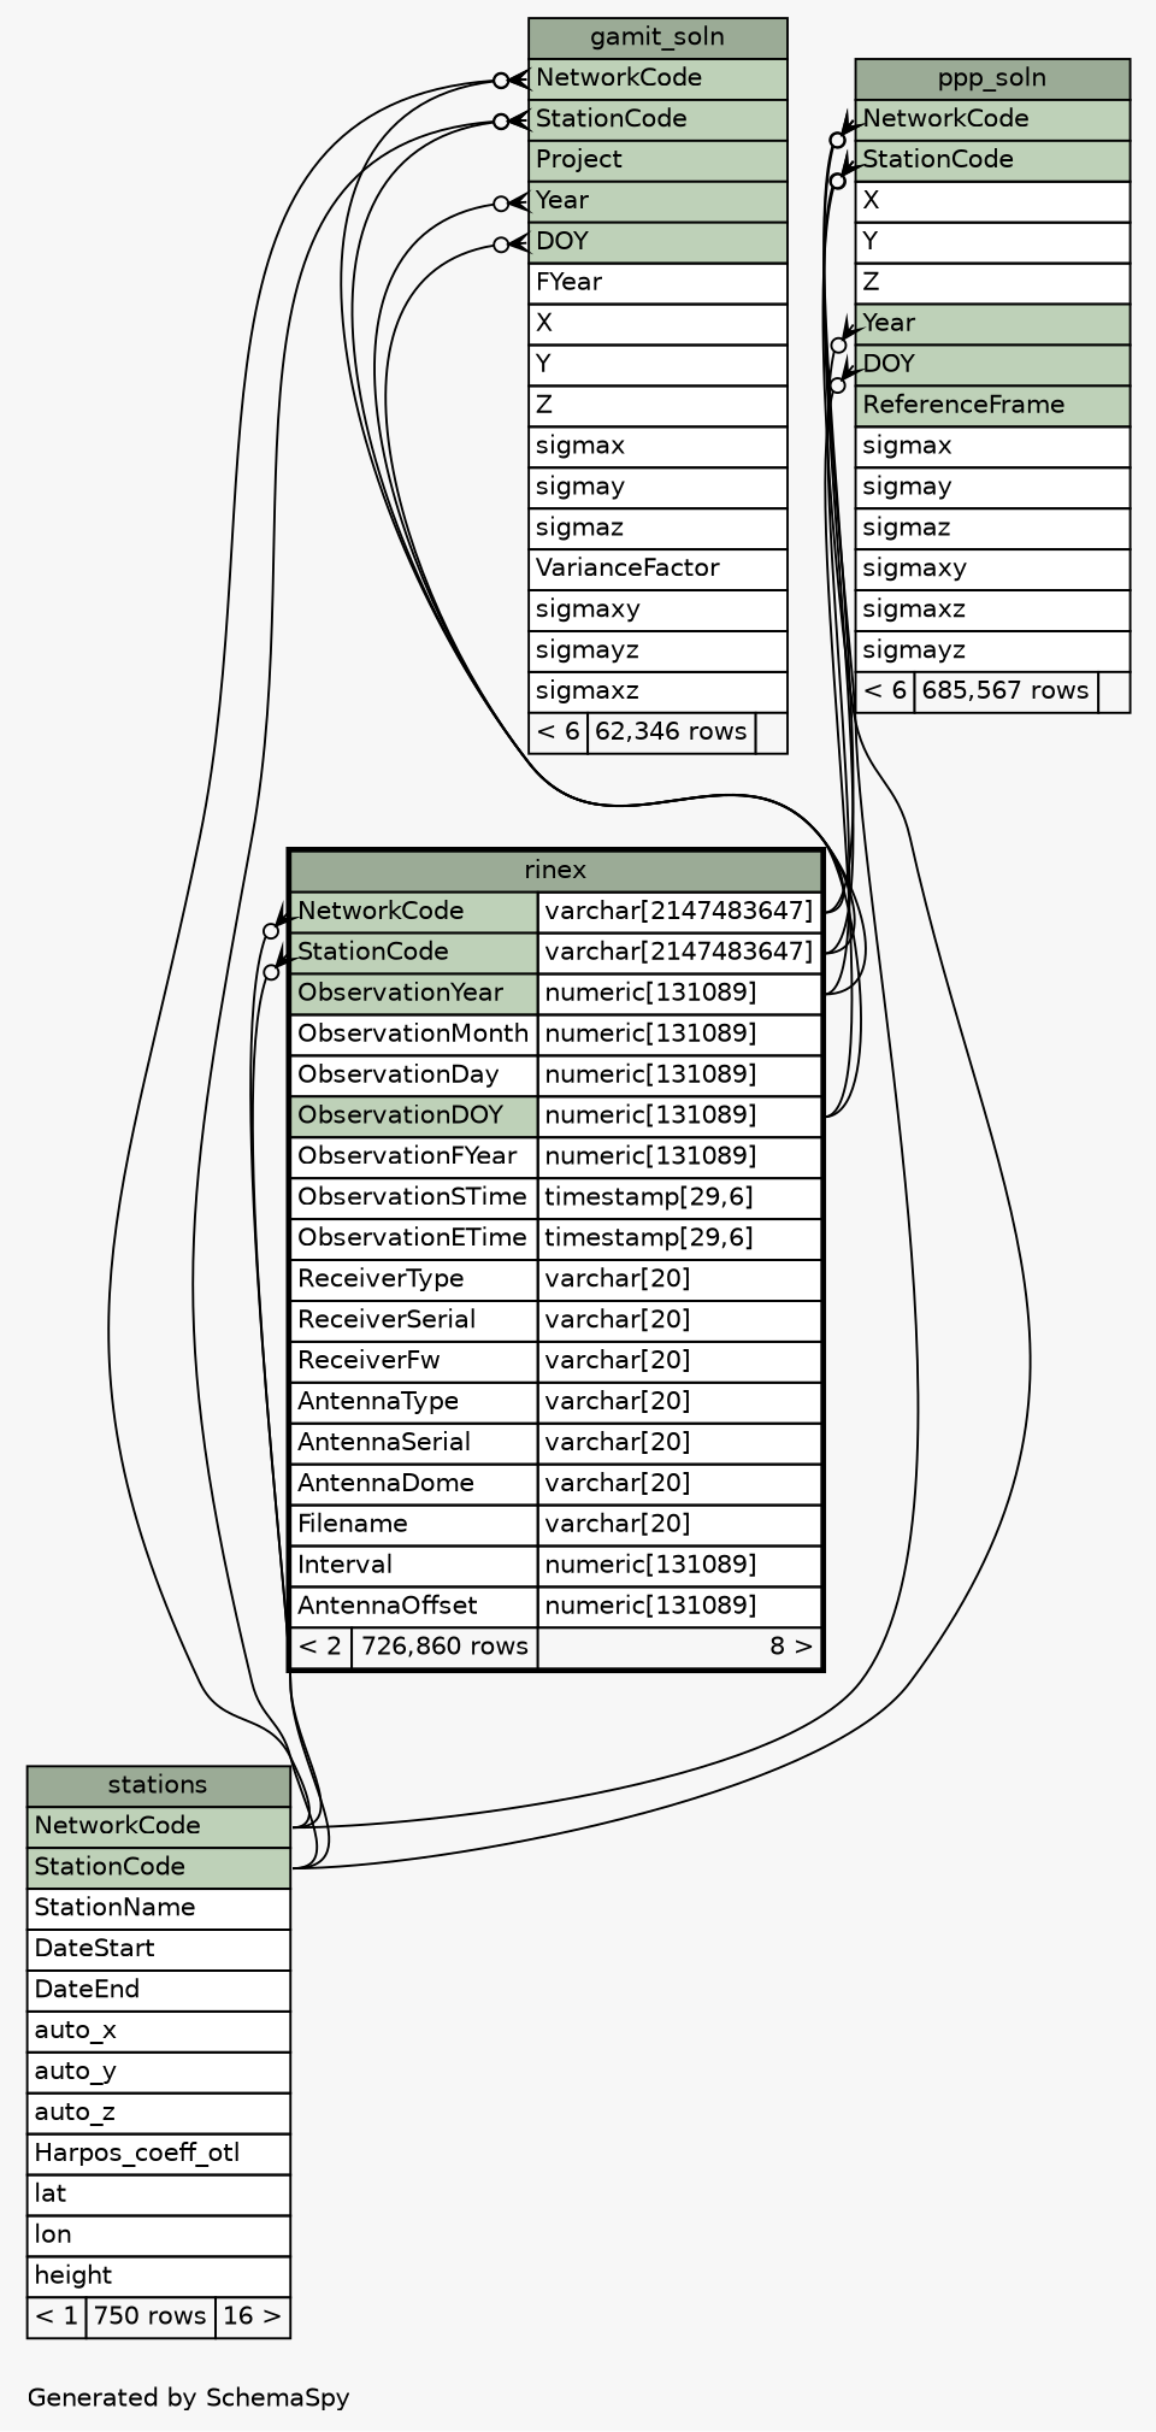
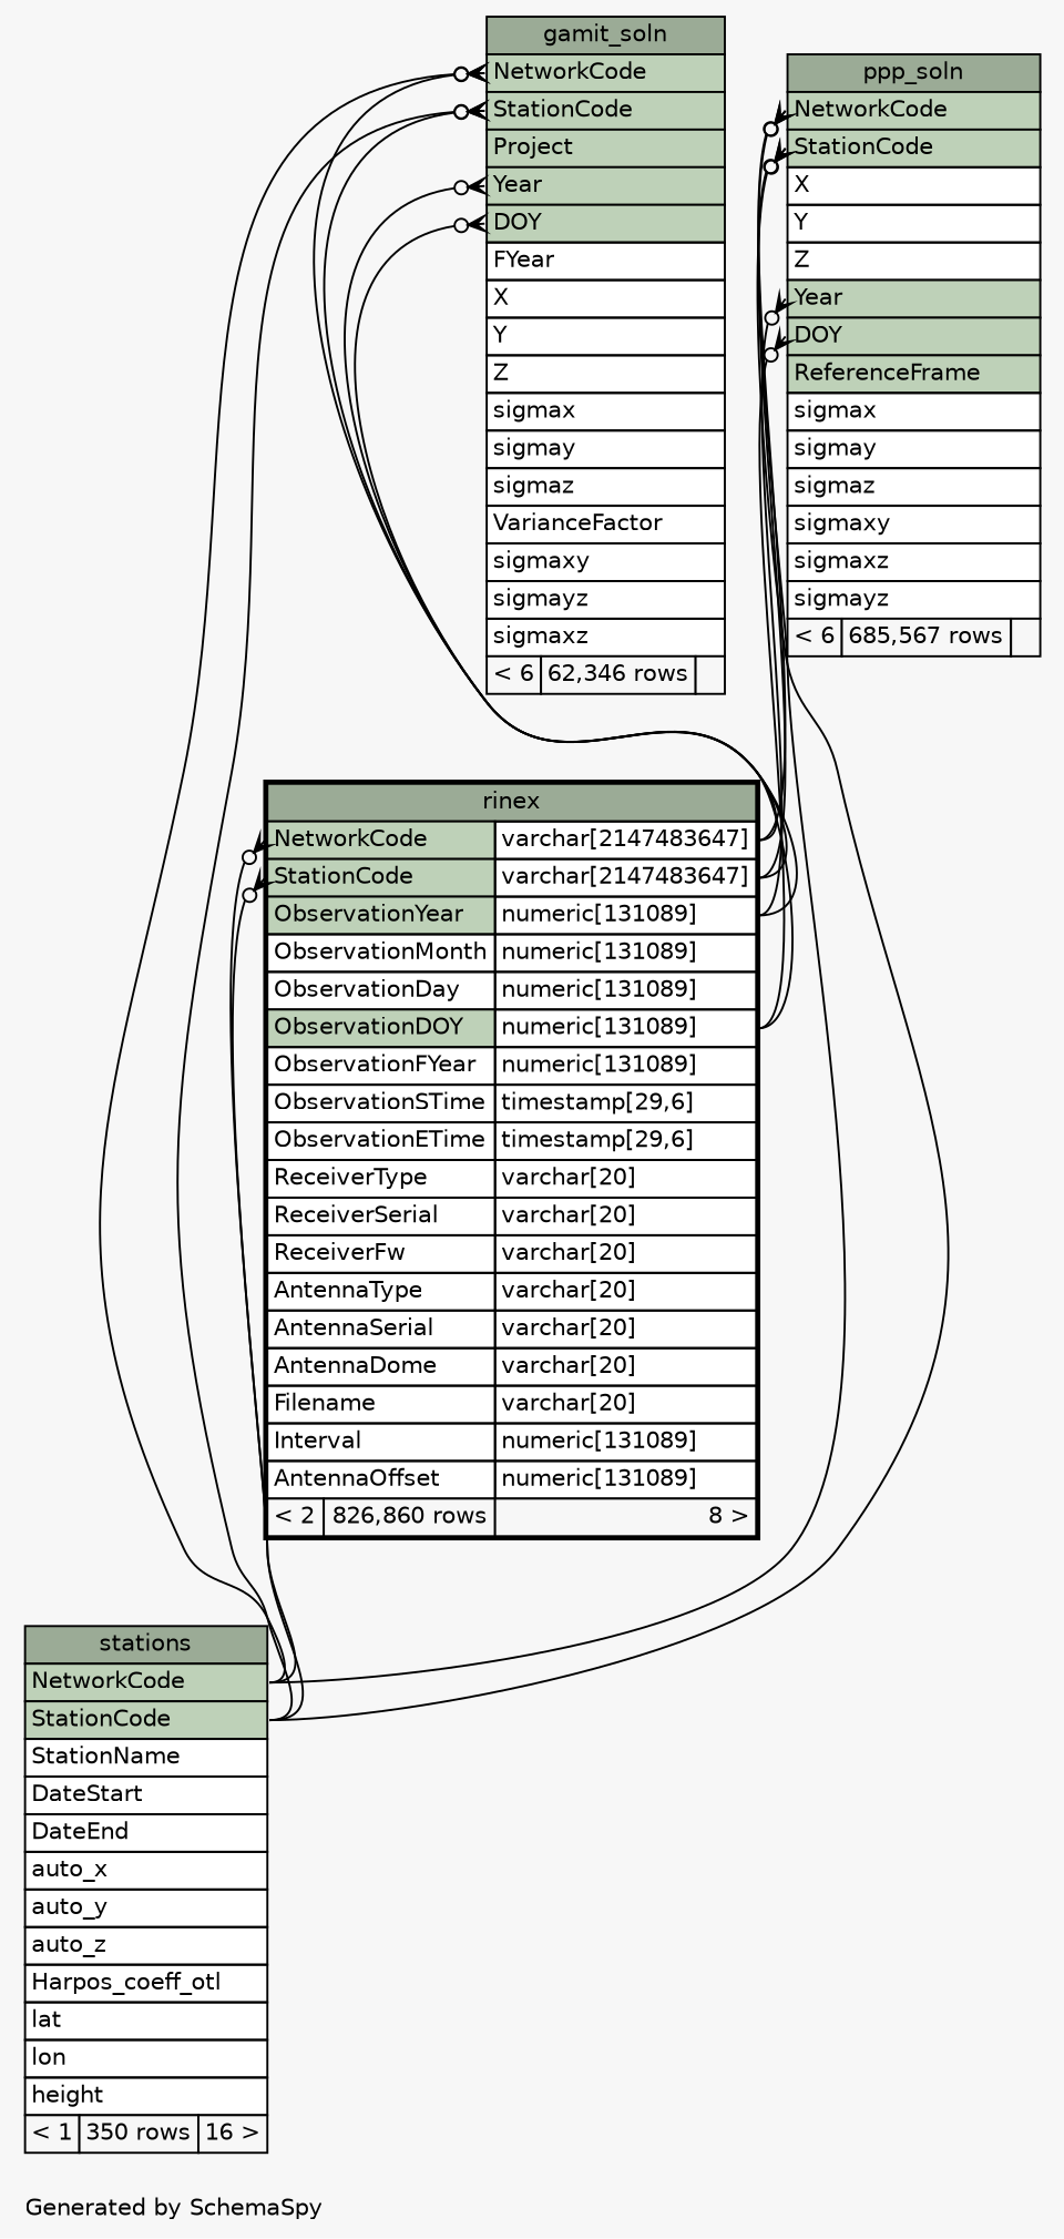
  digraph {
    bgcolor="#f7f7f7"
    fontname=Helvetica
    fontsize=11
    label="\nGenerated by SchemaSpy"
    labeljust=l
    nodesep=0.18
    rankdir=TB
    ranksep=0.46
    node [fontname=Helvetica fontsize=11 shape=plaintext]
    edge [arrowhead=none arrowsize=0.8 arrowtail=crowodot dir=back headport="NetworkCode:e" tailport="NetworkCode:w"]
    n1 [label=<     <TABLE BORDER="0" CELLBORDER="1" CELLSPACING="0" BGCOLOR="#ffffff">       <TR><TD COLSPAN="3" BGCOLOR="#9bab96" ALIGN="CENTER">gamit_soln</TD></TR>       <TR><TD PORT="NetworkCode" COLSPAN="3" BGCOLOR="#bed1b8" ALIGN="LEFT">NetworkCode</TD></TR>       <TR><TD PORT="StationCode" COLSPAN="3" BGCOLOR="#bed1b8" ALIGN="LEFT">StationCode</TD></TR>       <TR><TD PORT="Project" COLSPAN="3" BGCOLOR="#bed1b8" ALIGN="LEFT">Project</TD></TR>       <TR><TD PORT="Year" COLSPAN="3" BGCOLOR="#bed1b8" ALIGN="LEFT">Year</TD></TR>       <TR><TD PORT="DOY" COLSPAN="3" BGCOLOR="#bed1b8" ALIGN="LEFT">DOY</TD></TR>       <TR><TD PORT="FYear" COLSPAN="3" ALIGN="LEFT">FYear</TD></TR>       <TR><TD PORT="X" COLSPAN="3" ALIGN="LEFT">X</TD></TR>       <TR><TD PORT="Y" COLSPAN="3" ALIGN="LEFT">Y</TD></TR>       <TR><TD PORT="Z" COLSPAN="3" ALIGN="LEFT">Z</TD></TR>       <TR><TD PORT="sigmax" COLSPAN="3" ALIGN="LEFT">sigmax</TD></TR>       <TR><TD PORT="sigmay" COLSPAN="3" ALIGN="LEFT">sigmay</TD></TR>       <TR><TD PORT="sigmaz" COLSPAN="3" ALIGN="LEFT">sigmaz</TD></TR>       <TR><TD PORT="VarianceFactor" COLSPAN="3" ALIGN="LEFT">VarianceFactor</TD></TR>       <TR><TD PORT="sigmaxy" COLSPAN="3" ALIGN="LEFT">sigmaxy</TD></TR>       <TR><TD PORT="sigmayz" COLSPAN="3" ALIGN="LEFT">sigmayz</TD></TR>       <TR><TD PORT="sigmaxz" COLSPAN="3" ALIGN="LEFT">sigmaxz</TD></TR>       <TR><TD ALIGN="LEFT" BGCOLOR="#f7f7f7">&lt; 6</TD><TD ALIGN="RIGHT" BGCOLOR="#f7f7f7">62,346 rows</TD><TD ALIGN="RIGHT" BGCOLOR="#f7f7f7">  </TD></TR>     </TABLE>>]
-   n2 [label=<     <TABLE BORDER="2" CELLBORDER="1" CELLSPACING="0" BGCOLOR="#ffffff">       <TR><TD COLSPAN="3" BGCOLOR="#9bab96" ALIGN="CENTER">rinex</TD></TR>       <TR><TD PORT="NetworkCode" COLSPAN="2" BGCOLOR="#bed1b8" ALIGN="LEFT">NetworkCode</TD><TD PORT="NetworkCode.type" ALIGN="LEFT">varchar[2147483647]</TD></TR>       <TR><TD PORT="StationCode" COLSPAN="2" BGCOLOR="#bed1b8" ALIGN="LEFT">StationCode</TD><TD PORT="StationCode.type" ALIGN="LEFT">varchar[2147483647]</TD></TR>       <TR><TD PORT="ObservationYear" COLSPAN="2" BGCOLOR="#bed1b8" ALIGN="LEFT">ObservationYear</TD><TD PORT="ObservationYear.type" ALIGN="LEFT">numeric[131089]</TD></TR>       <TR><TD PORT="ObservationMonth" COLSPAN="2" ALIGN="LEFT">ObservationMonth</TD><TD PORT="ObservationMonth.type" ALIGN="LEFT">numeric[131089]</TD></TR>       <TR><TD PORT="ObservationDay" COLSPAN="2" ALIGN="LEFT">ObservationDay</TD><TD PORT="ObservationDay.type" ALIGN="LEFT">numeric[131089]</TD></TR>       <TR><TD PORT="ObservationDOY" COLSPAN="2" BGCOLOR="#bed1b8" ALIGN="LEFT">ObservationDOY</TD><TD PORT="ObservationDOY.type" ALIGN="LEFT">numeric[131089]</TD></TR>       <TR><TD PORT="ObservationFYear" COLSPAN="2" ALIGN="LEFT">ObservationFYear</TD><TD PORT="ObservationFYear.type" ALIGN="LEFT">numeric[131089]</TD></TR>       <TR><TD PORT="ObservationSTime" COLSPAN="2" ALIGN="LEFT">ObservationSTime</TD><TD PORT="ObservationSTime.type" ALIGN="LEFT">timestamp[29,6]</TD></TR>       <TR><TD PORT="ObservationETime" COLSPAN="2" ALIGN="LEFT">ObservationETime</TD><TD PORT="ObservationETime.type" ALIGN="LEFT">timestamp[29,6]</TD></TR>       <TR><TD PORT="ReceiverType" COLSPAN="2" ALIGN="LEFT">ReceiverType</TD><TD PORT="ReceiverType.type" ALIGN="LEFT">varchar[20]</TD></TR>       <TR><TD PORT="ReceiverSerial" COLSPAN="2" ALIGN="LEFT">ReceiverSerial</TD><TD PORT="ReceiverSerial.type" ALIGN="LEFT">varchar[20]</TD></TR>       <TR><TD PORT="ReceiverFw" COLSPAN="2" ALIGN="LEFT">ReceiverFw</TD><TD PORT="ReceiverFw.type" ALIGN="LEFT">varchar[20]</TD></TR>       <TR><TD PORT="AntennaType" COLSPAN="2" ALIGN="LEFT">AntennaType</TD><TD PORT="AntennaType.type" ALIGN="LEFT">varchar[20]</TD></TR>       <TR><TD PORT="AntennaSerial" COLSPAN="2" ALIGN="LEFT">AntennaSerial</TD><TD PORT="AntennaSerial.type" ALIGN="LEFT">varchar[20]</TD></TR>       <TR><TD PORT="AntennaDome" COLSPAN="2" ALIGN="LEFT">AntennaDome</TD><TD PORT="AntennaDome.type" ALIGN="LEFT">varchar[20]</TD></TR>       <TR><TD PORT="Filename" COLSPAN="2" ALIGN="LEFT">Filename</TD><TD PORT="Filename.type" ALIGN="LEFT">varchar[20]</TD></TR>       <TR><TD PORT="Interval" COLSPAN="2" ALIGN="LEFT">Interval</TD><TD PORT="Interval.type" ALIGN="LEFT">numeric[131089]</TD></TR>       <TR><TD PORT="AntennaOffset" COLSPAN="2" ALIGN="LEFT">AntennaOffset</TD><TD PORT="AntennaOffset.type" ALIGN="LEFT">numeric[131089]</TD></TR>       <TR><TD ALIGN="LEFT" BGCOLOR="#f7f7f7">&lt; 2</TD><TD ALIGN="RIGHT" BGCOLOR="#f7f7f7">726,860 rows</TD><TD ALIGN="RIGHT" BGCOLOR="#f7f7f7">8 &gt;</TD></TR>     </TABLE>>]
-   n3 [label=<     <TABLE BORDER="0" CELLBORDER="1" CELLSPACING="0" BGCOLOR="#ffffff">       <TR><TD COLSPAN="3" BGCOLOR="#9bab96" ALIGN="CENTER">stations</TD></TR>       <TR><TD PORT="NetworkCode" COLSPAN="3" BGCOLOR="#bed1b8" ALIGN="LEFT">NetworkCode</TD></TR>       <TR><TD PORT="StationCode" COLSPAN="3" BGCOLOR="#bed1b8" ALIGN="LEFT">StationCode</TD></TR>       <TR><TD PORT="StationName" COLSPAN="3" ALIGN="LEFT">StationName</TD></TR>       <TR><TD PORT="DateStart" COLSPAN="3" ALIGN="LEFT">DateStart</TD></TR>       <TR><TD PORT="DateEnd" COLSPAN="3" ALIGN="LEFT">DateEnd</TD></TR>       <TR><TD PORT="auto_x" COLSPAN="3" ALIGN="LEFT">auto_x</TD></TR>       <TR><TD PORT="auto_y" COLSPAN="3" ALIGN="LEFT">auto_y</TD></TR>       <TR><TD PORT="auto_z" COLSPAN="3" ALIGN="LEFT">auto_z</TD></TR>       <TR><TD PORT="Harpos_coeff_otl" COLSPAN="3" ALIGN="LEFT">Harpos_coeff_otl</TD></TR>       <TR><TD PORT="lat" COLSPAN="3" ALIGN="LEFT">lat</TD></TR>       <TR><TD PORT="lon" COLSPAN="3" ALIGN="LEFT">lon</TD></TR>       <TR><TD PORT="height" COLSPAN="3" ALIGN="LEFT">height</TD></TR>       <TR><TD ALIGN="LEFT" BGCOLOR="#f7f7f7">&lt; 1</TD><TD ALIGN="RIGHT" BGCOLOR="#f7f7f7">750 rows</TD><TD ALIGN="RIGHT" BGCOLOR="#f7f7f7">16 &gt;</TD></TR>     </TABLE>>]
+   n2 [label=<     <TABLE BORDER="2" CELLBORDER="1" CELLSPACING="0" BGCOLOR="#ffffff">       <TR><TD COLSPAN="3" BGCOLOR="#9bab96" ALIGN="CENTER">rinex</TD></TR>       <TR><TD PORT="NetworkCode" COLSPAN="2" BGCOLOR="#bed1b8" ALIGN="LEFT">NetworkCode</TD><TD PORT="NetworkCode.type" ALIGN="LEFT">varchar[2147483647]</TD></TR>       <TR><TD PORT="StationCode" COLSPAN="2" BGCOLOR="#bed1b8" ALIGN="LEFT">StationCode</TD><TD PORT="StationCode.type" ALIGN="LEFT">varchar[2147483647]</TD></TR>       <TR><TD PORT="ObservationYear" COLSPAN="2" BGCOLOR="#bed1b8" ALIGN="LEFT">ObservationYear</TD><TD PORT="ObservationYear.type" ALIGN="LEFT">numeric[131089]</TD></TR>       <TR><TD PORT="ObservationMonth" COLSPAN="2" ALIGN="LEFT">ObservationMonth</TD><TD PORT="ObservationMonth.type" ALIGN="LEFT">numeric[131089]</TD></TR>       <TR><TD PORT="ObservationDay" COLSPAN="2" ALIGN="LEFT">ObservationDay</TD><TD PORT="ObservationDay.type" ALIGN="LEFT">numeric[131089]</TD></TR>       <TR><TD PORT="ObservationDOY" COLSPAN="2" BGCOLOR="#bed1b8" ALIGN="LEFT">ObservationDOY</TD><TD PORT="ObservationDOY.type" ALIGN="LEFT">numeric[131089]</TD></TR>       <TR><TD PORT="ObservationFYear" COLSPAN="2" ALIGN="LEFT">ObservationFYear</TD><TD PORT="ObservationFYear.type" ALIGN="LEFT">numeric[131089]</TD></TR>       <TR><TD PORT="ObservationSTime" COLSPAN="2" ALIGN="LEFT">ObservationSTime</TD><TD PORT="ObservationSTime.type" ALIGN="LEFT">timestamp[29,6]</TD></TR>       <TR><TD PORT="ObservationETime" COLSPAN="2" ALIGN="LEFT">ObservationETime</TD><TD PORT="ObservationETime.type" ALIGN="LEFT">timestamp[29,6]</TD></TR>       <TR><TD PORT="ReceiverType" COLSPAN="2" ALIGN="LEFT">ReceiverType</TD><TD PORT="ReceiverType.type" ALIGN="LEFT">varchar[20]</TD></TR>       <TR><TD PORT="ReceiverSerial" COLSPAN="2" ALIGN="LEFT">ReceiverSerial</TD><TD PORT="ReceiverSerial.type" ALIGN="LEFT">varchar[20]</TD></TR>       <TR><TD PORT="ReceiverFw" COLSPAN="2" ALIGN="LEFT">ReceiverFw</TD><TD PORT="ReceiverFw.type" ALIGN="LEFT">varchar[20]</TD></TR>       <TR><TD PORT="AntennaType" COLSPAN="2" ALIGN="LEFT">AntennaType</TD><TD PORT="AntennaType.type" ALIGN="LEFT">varchar[20]</TD></TR>       <TR><TD PORT="AntennaSerial" COLSPAN="2" ALIGN="LEFT">AntennaSerial</TD><TD PORT="AntennaSerial.type" ALIGN="LEFT">varchar[20]</TD></TR>       <TR><TD PORT="AntennaDome" COLSPAN="2" ALIGN="LEFT">AntennaDome</TD><TD PORT="AntennaDome.type" ALIGN="LEFT">varchar[20]</TD></TR>       <TR><TD PORT="Filename" COLSPAN="2" ALIGN="LEFT">Filename</TD><TD PORT="Filename.type" ALIGN="LEFT">varchar[20]</TD></TR>       <TR><TD PORT="Interval" COLSPAN="2" ALIGN="LEFT">Interval</TD><TD PORT="Interval.type" ALIGN="LEFT">numeric[131089]</TD></TR>       <TR><TD PORT="AntennaOffset" COLSPAN="2" ALIGN="LEFT">AntennaOffset</TD><TD PORT="AntennaOffset.type" ALIGN="LEFT">numeric[131089]</TD></TR>       <TR><TD ALIGN="LEFT" BGCOLOR="#f7f7f7">&lt; 2</TD><TD ALIGN="RIGHT" BGCOLOR="#f7f7f7">826,860 rows</TD><TD ALIGN="RIGHT" BGCOLOR="#f7f7f7">8 &gt;</TD></TR>     </TABLE>>]
+   n3 [label=<     <TABLE BORDER="0" CELLBORDER="1" CELLSPACING="0" BGCOLOR="#ffffff">       <TR><TD COLSPAN="3" BGCOLOR="#9bab96" ALIGN="CENTER">stations</TD></TR>       <TR><TD PORT="NetworkCode" COLSPAN="3" BGCOLOR="#bed1b8" ALIGN="LEFT">NetworkCode</TD></TR>       <TR><TD PORT="StationCode" COLSPAN="3" BGCOLOR="#bed1b8" ALIGN="LEFT">StationCode</TD></TR>       <TR><TD PORT="StationName" COLSPAN="3" ALIGN="LEFT">StationName</TD></TR>       <TR><TD PORT="DateStart" COLSPAN="3" ALIGN="LEFT">DateStart</TD></TR>       <TR><TD PORT="DateEnd" COLSPAN="3" ALIGN="LEFT">DateEnd</TD></TR>       <TR><TD PORT="auto_x" COLSPAN="3" ALIGN="LEFT">auto_x</TD></TR>       <TR><TD PORT="auto_y" COLSPAN="3" ALIGN="LEFT">auto_y</TD></TR>       <TR><TD PORT="auto_z" COLSPAN="3" ALIGN="LEFT">auto_z</TD></TR>       <TR><TD PORT="Harpos_coeff_otl" COLSPAN="3" ALIGN="LEFT">Harpos_coeff_otl</TD></TR>       <TR><TD PORT="lat" COLSPAN="3" ALIGN="LEFT">lat</TD></TR>       <TR><TD PORT="lon" COLSPAN="3" ALIGN="LEFT">lon</TD></TR>       <TR><TD PORT="height" COLSPAN="3" ALIGN="LEFT">height</TD></TR>       <TR><TD ALIGN="LEFT" BGCOLOR="#f7f7f7">&lt; 1</TD><TD ALIGN="RIGHT" BGCOLOR="#f7f7f7">350 rows</TD><TD ALIGN="RIGHT" BGCOLOR="#f7f7f7">16 &gt;</TD></TR>     </TABLE>>]
    n4 [label=<     <TABLE BORDER="0" CELLBORDER="1" CELLSPACING="0" BGCOLOR="#ffffff">       <TR><TD COLSPAN="3" BGCOLOR="#9bab96" ALIGN="CENTER">ppp_soln</TD></TR>       <TR><TD PORT="NetworkCode" COLSPAN="3" BGCOLOR="#bed1b8" ALIGN="LEFT">NetworkCode</TD></TR>       <TR><TD PORT="StationCode" COLSPAN="3" BGCOLOR="#bed1b8" ALIGN="LEFT">StationCode</TD></TR>       <TR><TD PORT="X" COLSPAN="3" ALIGN="LEFT">X</TD></TR>       <TR><TD PORT="Y" COLSPAN="3" ALIGN="LEFT">Y</TD></TR>       <TR><TD PORT="Z" COLSPAN="3" ALIGN="LEFT">Z</TD></TR>       <TR><TD PORT="Year" COLSPAN="3" BGCOLOR="#bed1b8" ALIGN="LEFT">Year</TD></TR>       <TR><TD PORT="DOY" COLSPAN="3" BGCOLOR="#bed1b8" ALIGN="LEFT">DOY</TD></TR>       <TR><TD PORT="ReferenceFrame" COLSPAN="3" BGCOLOR="#bed1b8" ALIGN="LEFT">ReferenceFrame</TD></TR>       <TR><TD PORT="sigmax" COLSPAN="3" ALIGN="LEFT">sigmax</TD></TR>       <TR><TD PORT="sigmay" COLSPAN="3" ALIGN="LEFT">sigmay</TD></TR>       <TR><TD PORT="sigmaz" COLSPAN="3" ALIGN="LEFT">sigmaz</TD></TR>       <TR><TD PORT="sigmaxy" COLSPAN="3" ALIGN="LEFT">sigmaxy</TD></TR>       <TR><TD PORT="sigmaxz" COLSPAN="3" ALIGN="LEFT">sigmaxz</TD></TR>       <TR><TD PORT="sigmayz" COLSPAN="3" ALIGN="LEFT">sigmayz</TD></TR>       <TR><TD ALIGN="LEFT" BGCOLOR="#f7f7f7">&lt; 6</TD><TD ALIGN="RIGHT" BGCOLOR="#f7f7f7">685,567 rows</TD><TD ALIGN="RIGHT" BGCOLOR="#f7f7f7">  </TD></TR>     </TABLE>>]
    n1 -> n2 [headport="ObservationDOY.type:e" tailport="DOY:w"]
    n1 -> n2 [headport="NetworkCode.type:e"]
    n1 -> n2 [headport="StationCode.type:e" tailport="StationCode:w"]
    n1 -> n2 [headport="ObservationYear.type:e" tailport="Year:w"]
    n1 -> n3
    n1 -> n3 [headport="StationCode:e" tailport="StationCode:w"]
    n2 -> n3
    n2 -> n3 [headport="StationCode:e" tailport="StationCode:w"]
    n4 -> n2 [headport="ObservationDOY.type:e" tailport="DOY:w"]
    n4 -> n2 [headport="NetworkCode.type:e"]
    n4 -> n2 [headport="StationCode.type:e" tailport="StationCode:w"]
    n4 -> n2 [headport="ObservationYear.type:e" tailport="Year:w"]
    n4 -> n3
    n4 -> n3 [headport="StationCode:e" tailport="StationCode:w"]
  }
